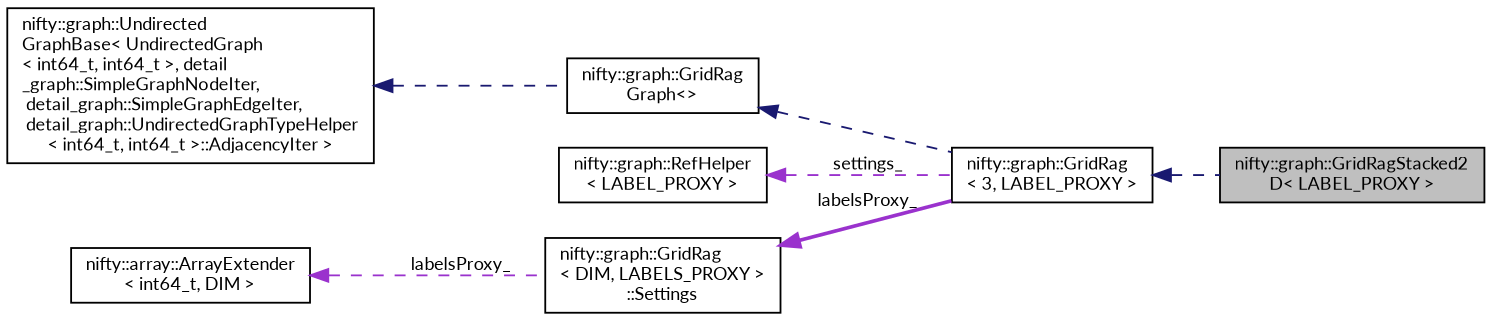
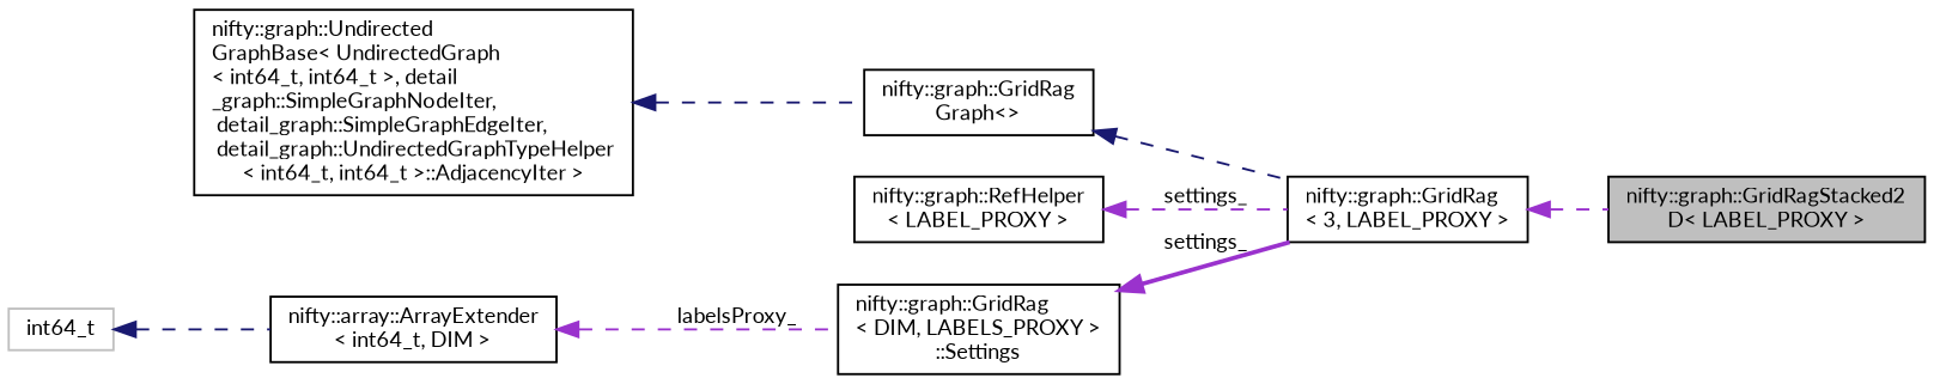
  digraph {
    fontname=Lato
    rankdir=LR
    node [color=black fillcolor=white fontname=Lato fontsize=10 shape=record style=filled]
    edge [color=midnightblue dir=back fontname=Lato fontsize=10 labelfontname=Helvetica labelfontsize=10 style=dashed]
    n1 [fillcolor=grey75 fontcolor=black height=0.2 label="nifty::graph::GridRagStacked2\lD\< LABEL_PROXY \>" width=0.4]
    n2 [height=0.2 label="nifty::graph::GridRag\l\< 3, LABEL_PROXY \>" width=0.4]
    n3 [height=0.2 label="nifty::graph::GridRag\lGraph\<\>" width=0.4]
    n4 [height=0.2 label="nifty::graph::Undirected\lGraphBase\< UndirectedGraph\l\< int64_t, int64_t \>, detail\l_graph::SimpleGraphNodeIter,\l detail_graph::SimpleGraphEdgeIter,\l detail_graph::UndirectedGraphTypeHelper\l\< int64_t, int64_t \>::AdjacencyIter \>" width=0.4]
    n5 [height=0.2 label="nifty::graph::RefHelper\l\< LABEL_PROXY \>" width=0.4]
    n6 [height=0.2 label="nifty::graph::GridRag\l\< DIM, LABELS_PROXY \>\l::Settings" width=0.4]
    n7 [height=0.2 label="nifty::array::ArrayExtender\l\< int64_t, DIM \>" width=0.4]
-   n2 -> n1
+   n8 [color=grey75 height=0.2 label=int64_t width=0.4]
+   n2 -> n1 [color=darkorchid3]
    n3 -> n2
    n4 -> n3
    n5 -> n2 [color=darkorchid3 label=" settings_"]
-   n6 -> n2 [color=darkorchid3 label=" labelsProxy_" style=bold]
+   n6 -> n2 [color=darkorchid3 label=" settings_" style=bold]
    n7 -> n6 [color=darkorchid3 label=" labelsProxy_"]
+   n8 -> n7
  }
